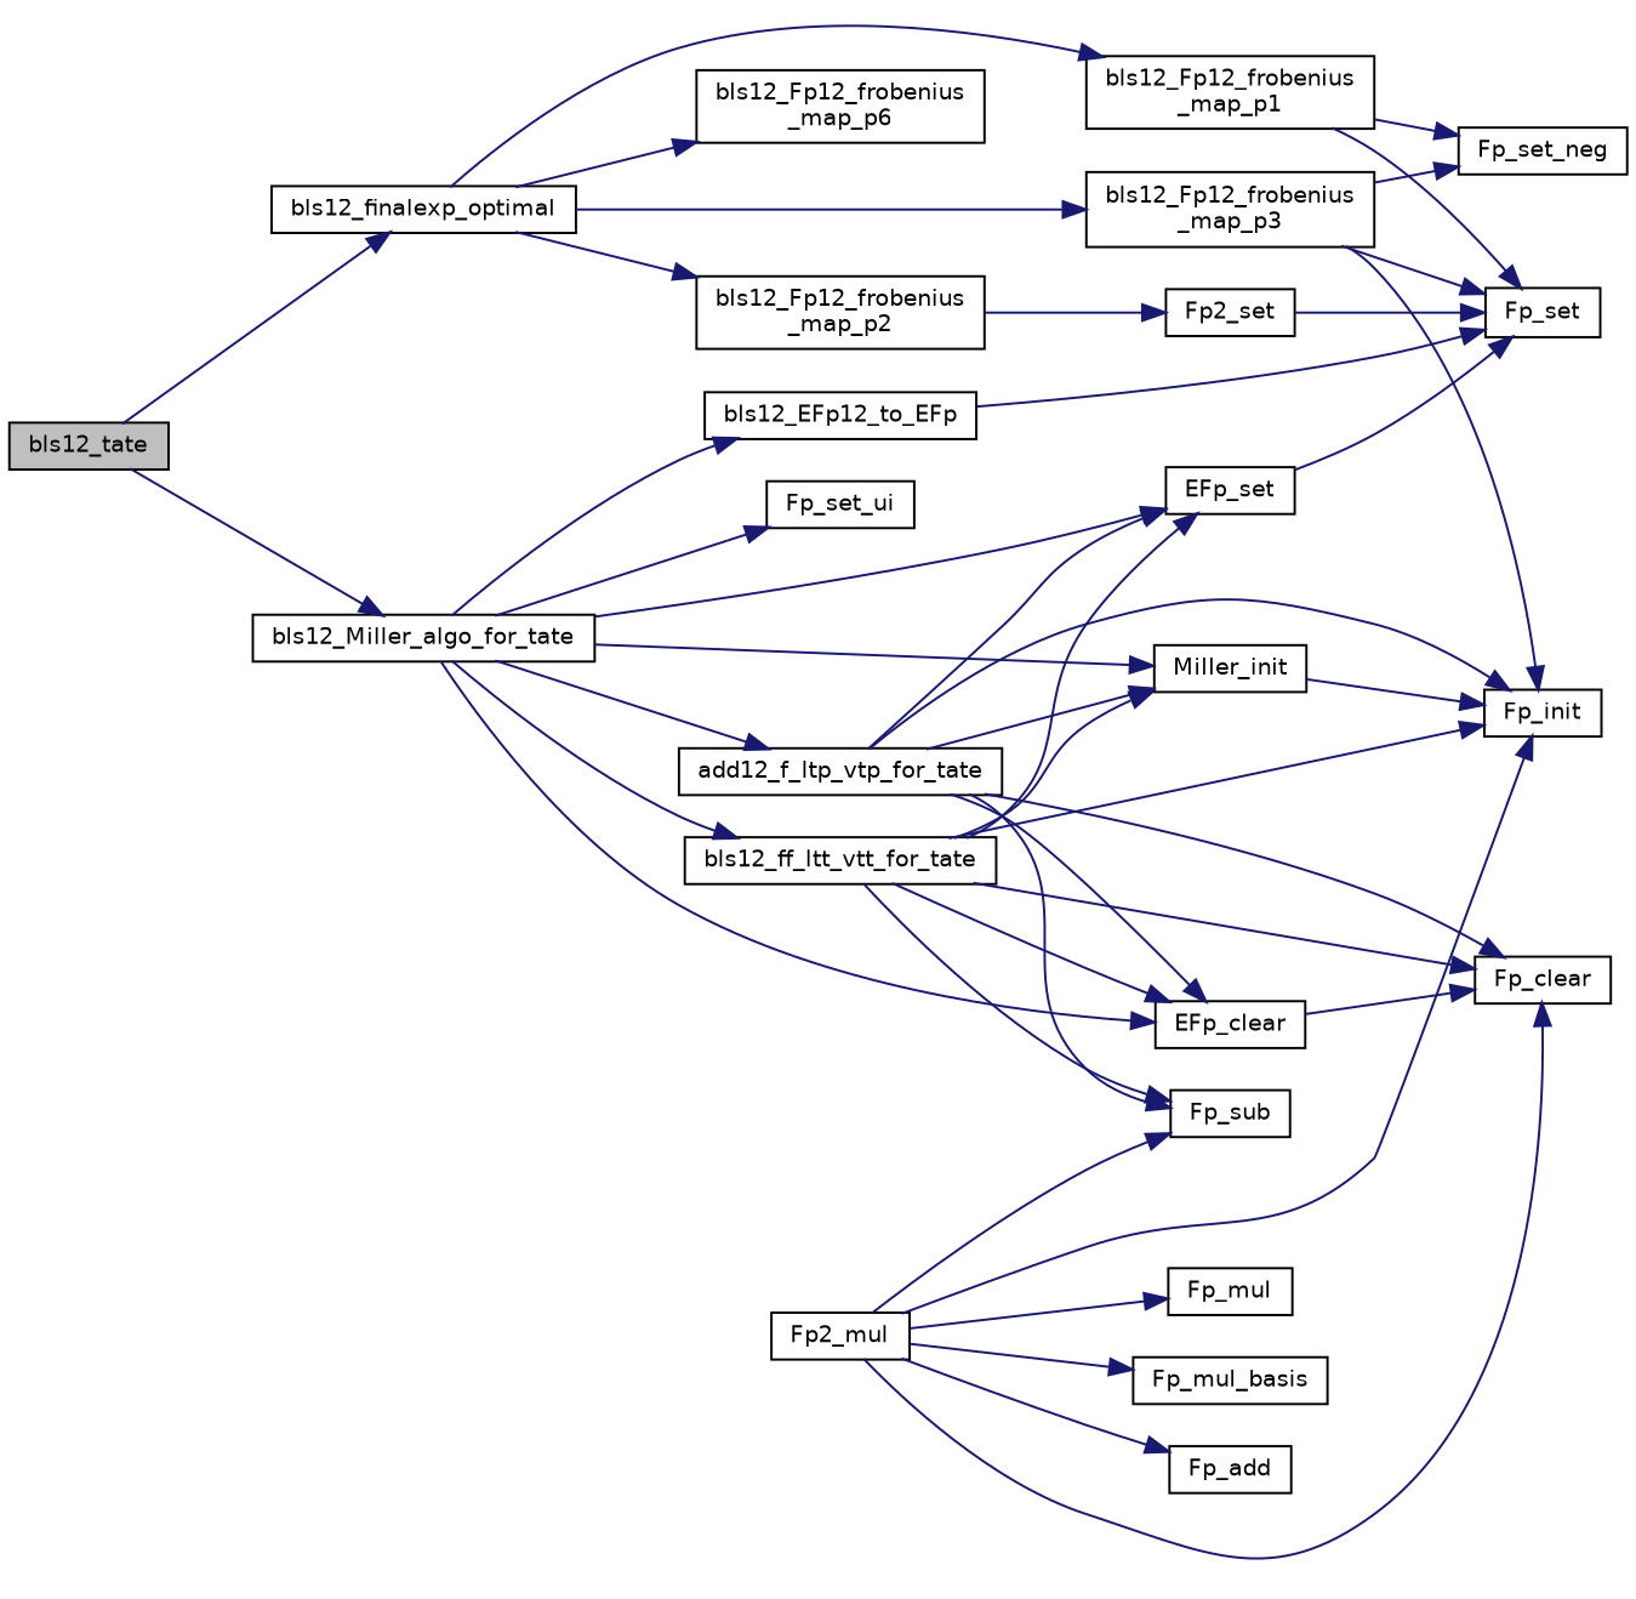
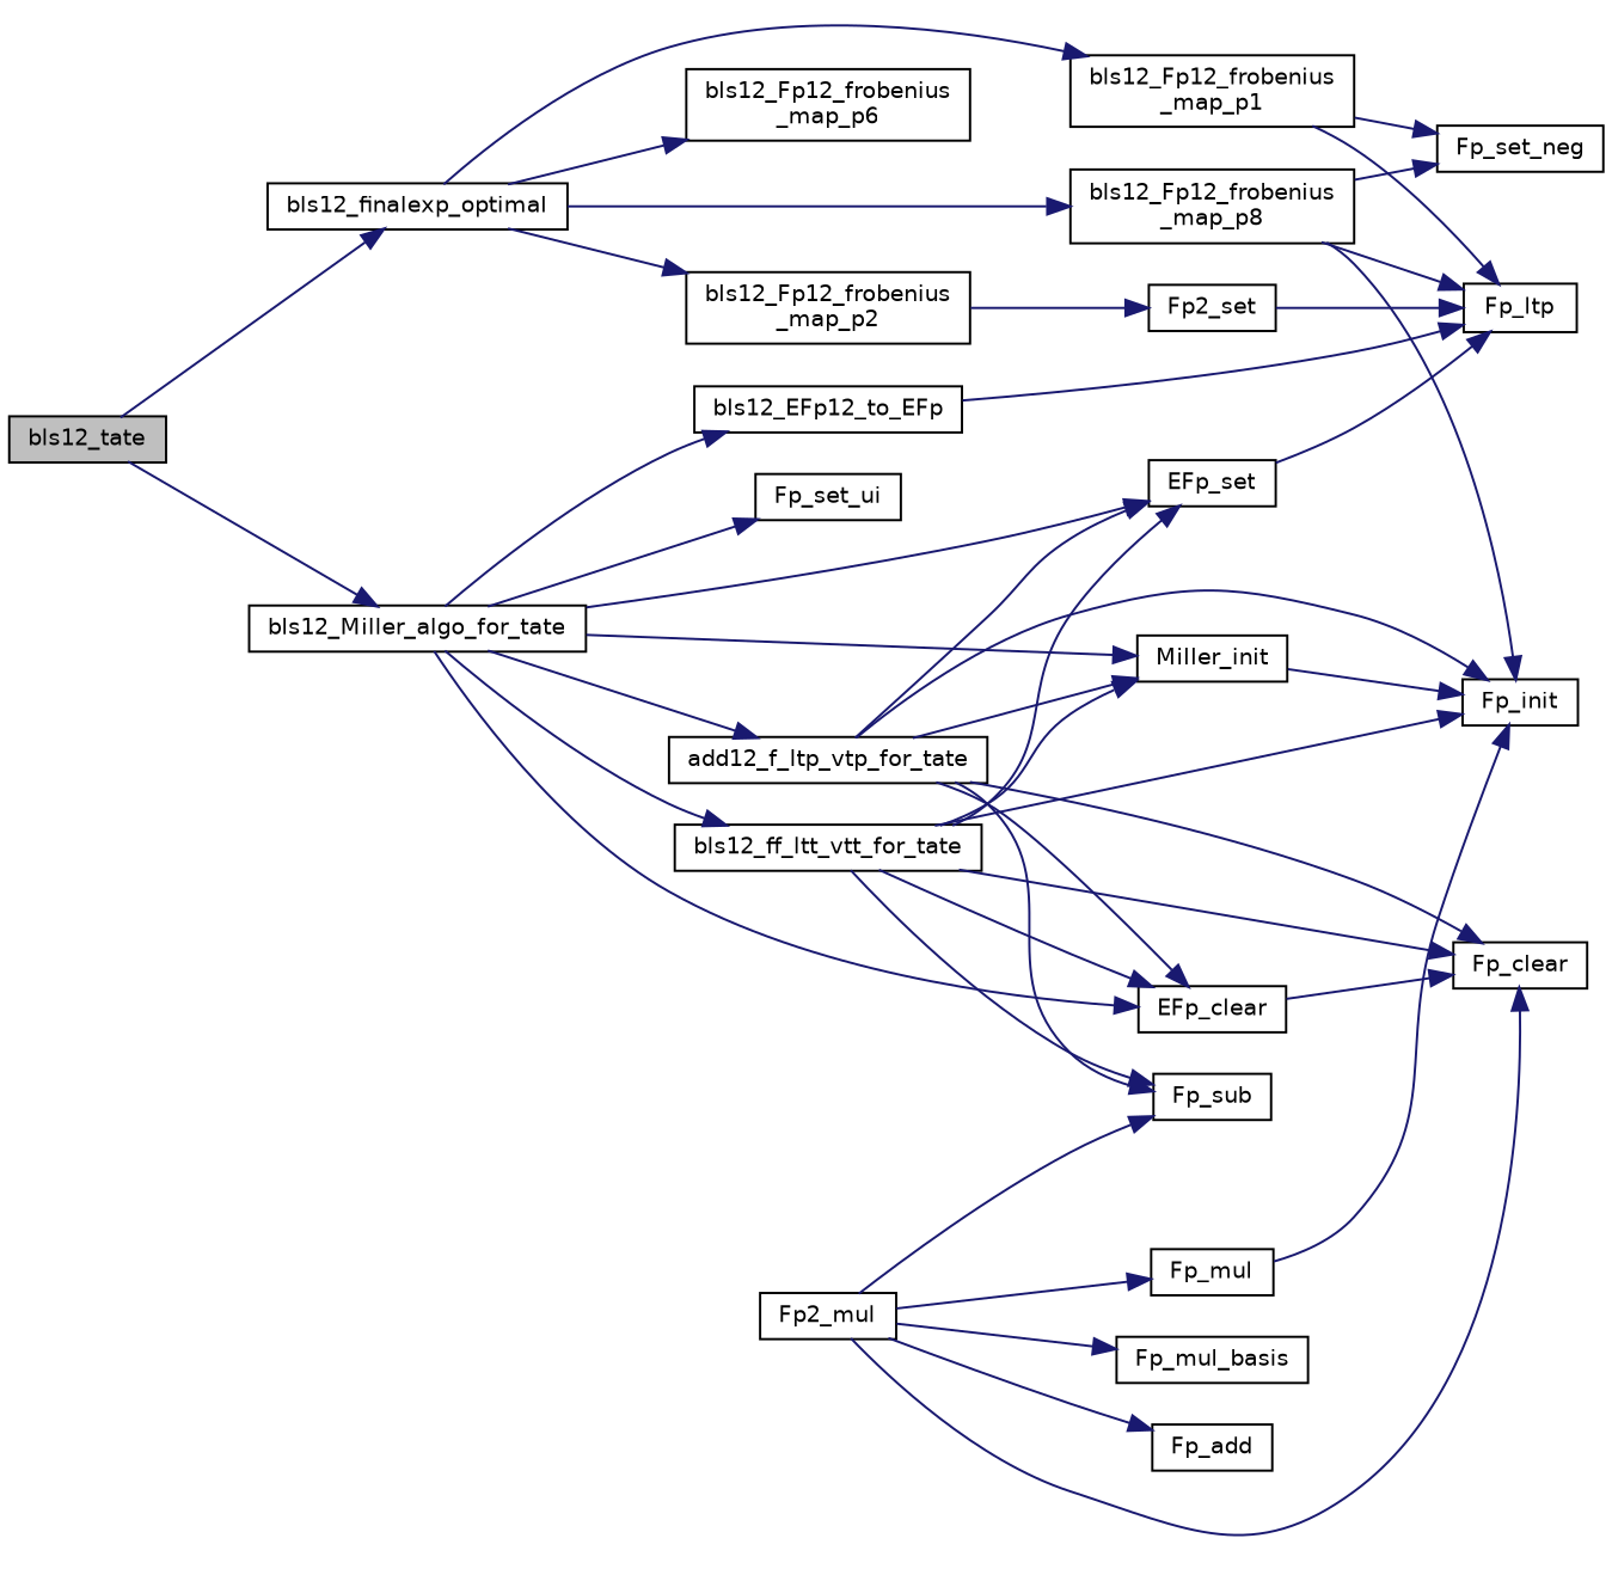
  digraph {
    rankdir=LR
    node [color=black fillcolor=white fontname=Helvetica fontsize=10 shape=record style=filled]
    edge [color=midnightblue fontname=Helvetica fontsize=10 labelfontname=Helvetica labelfontsize=10 style=solid]
    n1 [fillcolor=grey75 fontcolor=black height=0.2 label=bls12_tate width=0.4]
    n2 [height=0.2 label=bls12_finalexp_optimal width=0.4]
    n3 [height=0.2 label=bls12_Miller_algo_for_tate width=0.4]
    n4 [height=0.2 label="bls12_Fp12_frobenius\l_map_p1" width=0.4]
    n5 [height=0.2 label="bls12_Fp12_frobenius\l_map_p2" width=0.4]
-   n6 [height=0.2 label="bls12_Fp12_frobenius\l_map_p3" width=0.4]
+   n6 [height=0.2 label="bls12_Fp12_frobenius\l_map_p8" width=0.4]
    n7 [height=0.2 label="bls12_Fp12_frobenius\l_map_p6" width=0.4]
    n8 [height=0.2 label=bls12_EFp12_to_EFp width=0.4]
    n9 [height=0.2 label=add12_f_ltp_vtp_for_tate width=0.4]
    n10 [height=0.2 label=EFp_clear width=0.4]
    n11 [height=0.2 label=Miller_init width=0.4]
    n12 [height=0.2 label=EFp_set width=0.4]
    n13 [height=0.2 label=bls12_ff_ltt_vtt_for_tate width=0.4]
    n14 [height=0.2 label=Fp_set_ui width=0.4]
-   n15 [height=0.2 label=Fp_set width=0.4]
+   n15 [height=0.2 label=Fp_ltp width=0.4]
    n16 [height=0.2 label=Fp_set_neg width=0.4]
    n17 [height=0.2 label=Fp2_set width=0.4]
    n18 [height=0.2 label=Fp_init width=0.4]
    n19 [height=0.2 label=Fp2_mul width=0.4]
    n20 [height=0.2 label=Fp_mul width=0.4]
    n21 [height=0.2 label=Fp_add width=0.4]
    n22 [height=0.2 label=Fp_mul_basis width=0.4]
    n23 [height=0.2 label=Fp_sub width=0.4]
    n24 [height=0.2 label=Fp_clear width=0.4]
    n1 -> n2
    n1 -> n3
    n2 -> n4
    n2 -> n5
    n2 -> n6
    n2 -> n7
    n3 -> n8
    n3 -> n9
    n3 -> n10
    n3 -> n11
    n3 -> n12
    n3 -> n13
    n3 -> n14
    n4 -> n15
    n4 -> n16
    n5 -> n17
    n6 -> n15
    n6 -> n16
    n6 -> n18
    n8 -> n15
    n9 -> n10
    n9 -> n11
    n9 -> n12
    n9 -> n18
    n9 -> n23
    n9 -> n24
    n10 -> n24
    n11 -> n18
    n12 -> n15
    n13 -> n10
    n13 -> n11
    n13 -> n12
    n13 -> n18
    n13 -> n23
    n13 -> n24
    n17 -> n15
-   n19 -> n18
+   n20 -> n18
    n19 -> n20
    n19 -> n21
    n19 -> n22
    n19 -> n23
    n19 -> n24
  }
